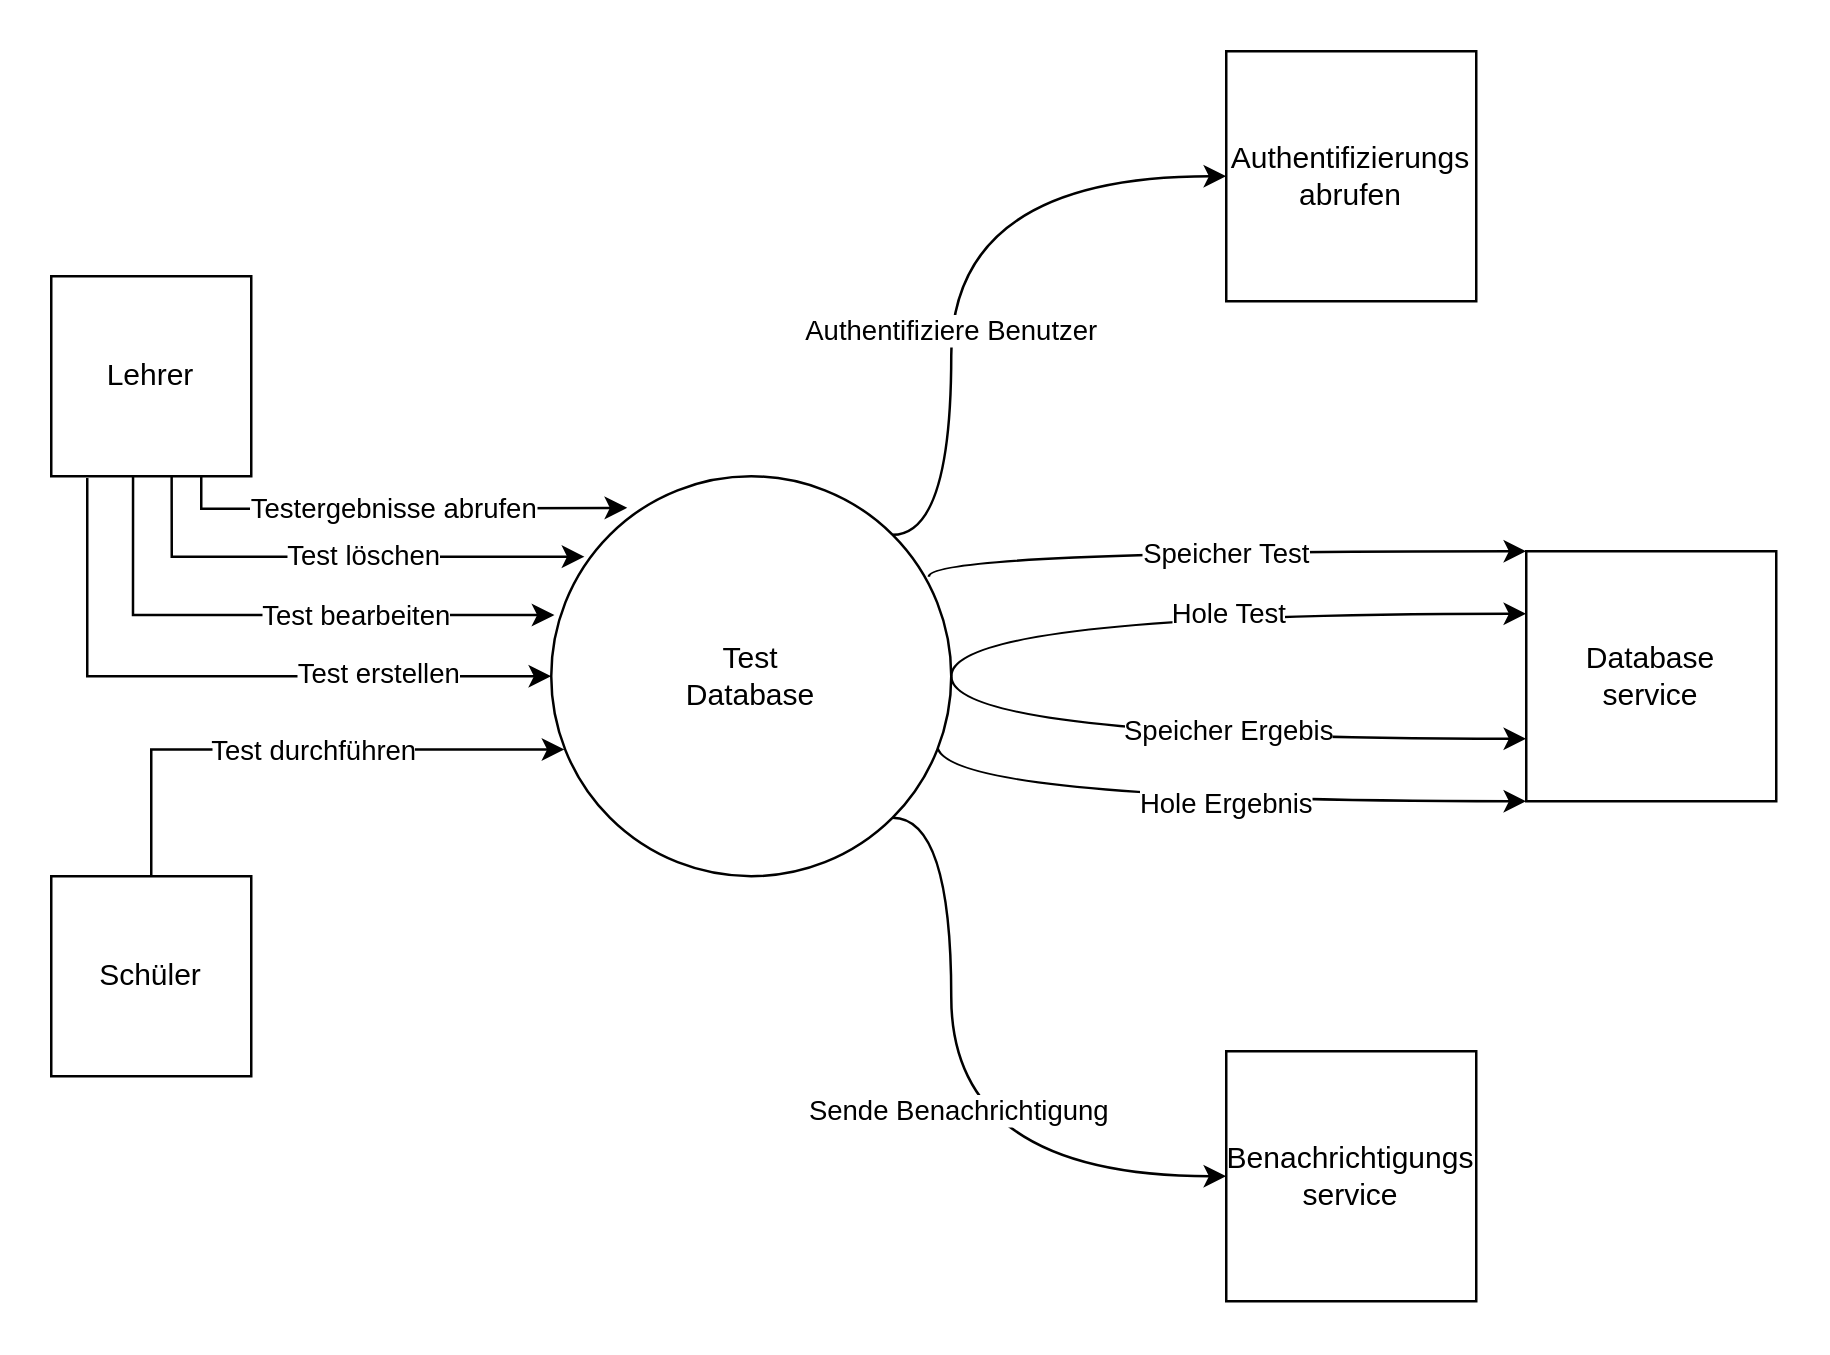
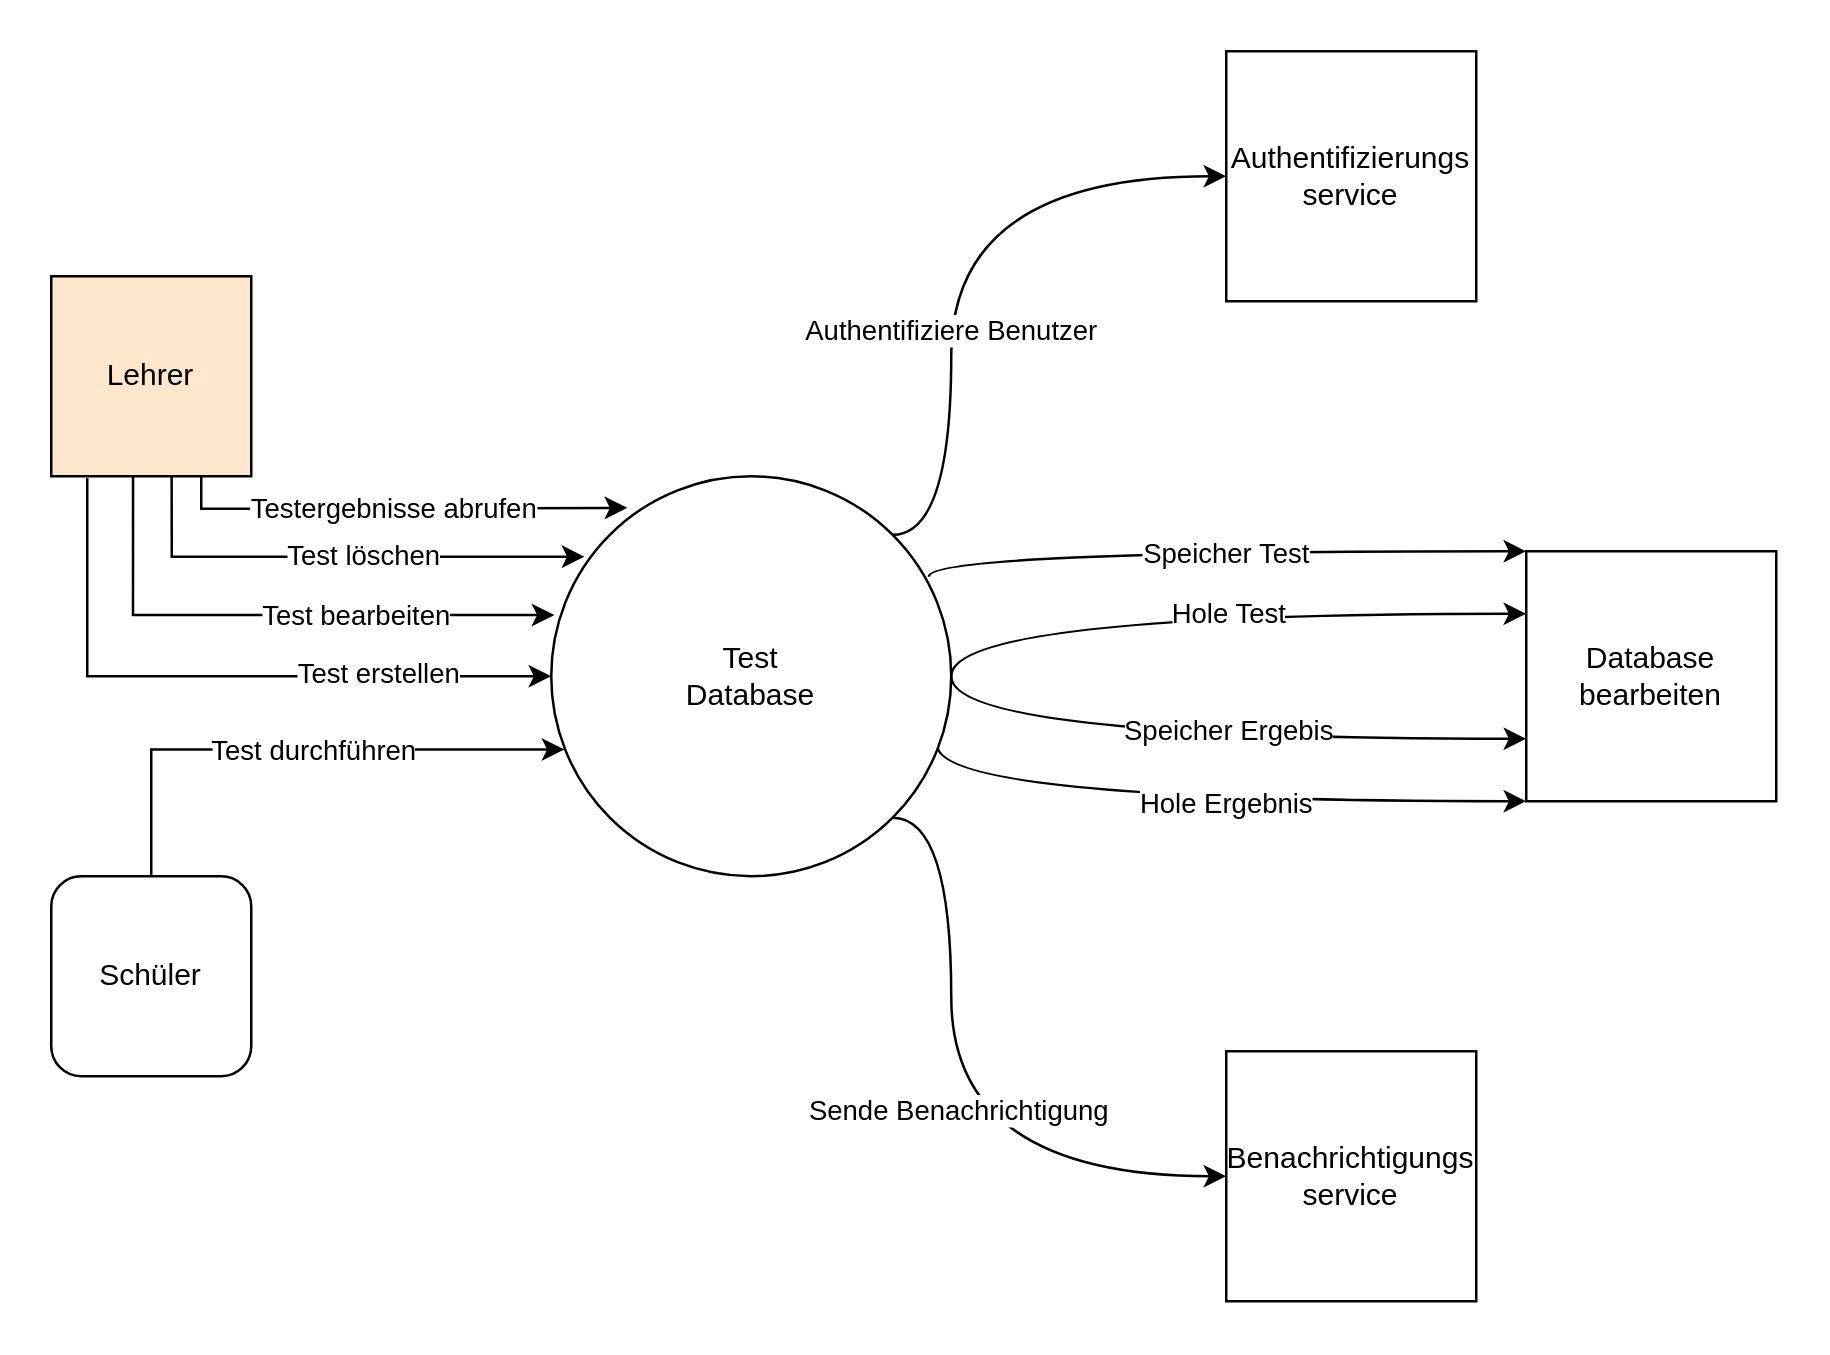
  <mxCell id="0" />
  <mxCell id="1" parent="0" />
  <mxCell id="2" style="edgeStyle=orthogonalEdgeStyle;rounded=0;orthogonalLoop=1;jettySize=auto;html=1;exitX=1;exitY=0;exitDx=0;exitDy=0;entryX=0;entryY=0.5;entryDx=0;entryDy=0;elbow=vertical;curved=1;" edge="1" parent="1" source="14" target="15"><mxGeometry relative="1" as="geometry"><Array as="points"><mxPoint x="380" y="213" /><mxPoint x="380" y="70" /></Array></mxGeometry></mxCell>
  <mxCell id="3" value="Authentifiziere Benutzer" style="edgeLabel;html=1;align=center;verticalAlign=middle;resizable=0;points=[];" vertex="1" connectable="0" parent="2"><mxGeometry x="-0.245" y="1" relative="1" as="geometry"><mxPoint as="offset" /></mxGeometry></mxCell>
  <mxCell id="4" style="edgeStyle=orthogonalEdgeStyle;curved=1;rounded=0;orthogonalLoop=1;jettySize=auto;html=1;exitX=1;exitY=1;exitDx=0;exitDy=0;entryX=0;entryY=0.5;entryDx=0;entryDy=0;elbow=vertical;" edge="1" parent="1" source="14" target="29"><mxGeometry relative="1" as="geometry"><Array as="points"><mxPoint x="380" y="327" /><mxPoint x="380" y="470" /></Array></mxGeometry></mxCell>
  <mxCell id="5" value="Sende Benachrichtigung" style="edgeLabel;html=1;align=center;verticalAlign=middle;resizable=0;points=[];" vertex="1" connectable="0" parent="4"><mxGeometry x="0.013" y="2" relative="1" as="geometry"><mxPoint as="offset" /></mxGeometry></mxCell>
  <mxCell id="6" style="edgeStyle=orthogonalEdgeStyle;curved=1;rounded=0;orthogonalLoop=1;jettySize=auto;html=1;exitX=0.944;exitY=0.251;exitDx=0;exitDy=0;entryX=0;entryY=0;entryDx=0;entryDy=0;elbow=vertical;exitPerimeter=0;" edge="1" parent="1" source="14" target="30"><mxGeometry relative="1" as="geometry"><Array as="points"><mxPoint x="371" y="220" /></Array></mxGeometry></mxCell>
  <mxCell id="7" value="Speicher Test" style="edgeLabel;html=1;align=center;verticalAlign=middle;resizable=0;points=[];" vertex="1" connectable="0" parent="6"><mxGeometry x="-0.258" y="-2" relative="1" as="geometry"><mxPoint x="37" y="-2" as="offset" /></mxGeometry></mxCell>
  <mxCell id="8" style="edgeStyle=orthogonalEdgeStyle;curved=1;rounded=0;orthogonalLoop=1;jettySize=auto;html=1;exitX=0.965;exitY=0.672;exitDx=0;exitDy=0;entryX=0;entryY=1;entryDx=0;entryDy=0;elbow=vertical;exitPerimeter=0;" edge="1" parent="1" source="14" target="30"><mxGeometry relative="1" as="geometry"><Array as="points"><mxPoint x="374" y="320" /></Array></mxGeometry></mxCell>
  <mxCell id="9" value="Hole Ergebnis" style="edgeLabel;html=1;align=center;verticalAlign=middle;resizable=0;points=[];" vertex="1" connectable="0" parent="8"><mxGeometry x="-0.161" y="2" relative="1" as="geometry"><mxPoint x="30" y="2" as="offset" /></mxGeometry></mxCell>
  <mxCell id="10" style="edgeStyle=orthogonalEdgeStyle;curved=1;rounded=0;orthogonalLoop=1;jettySize=auto;html=1;exitX=1;exitY=0.5;exitDx=0;exitDy=0;entryX=0;entryY=0.25;entryDx=0;entryDy=0;elbow=vertical;" edge="1" parent="1" source="14" target="30"><mxGeometry relative="1" as="geometry"><Array as="points"><mxPoint x="380" y="245" /></Array></mxGeometry></mxCell>
  <mxCell id="11" value="Hole Test" style="edgeLabel;html=1;align=center;verticalAlign=middle;resizable=0;points=[];" vertex="1" connectable="0" parent="10"><mxGeometry x="-0.328" y="1" relative="1" as="geometry"><mxPoint x="49" as="offset" /></mxGeometry></mxCell>
  <mxCell id="12" style="edgeStyle=orthogonalEdgeStyle;curved=1;rounded=0;orthogonalLoop=1;jettySize=auto;html=1;exitX=1;exitY=0.5;exitDx=0;exitDy=0;entryX=0;entryY=0.75;entryDx=0;entryDy=0;elbow=vertical;" edge="1" parent="1" source="14" target="30"><mxGeometry relative="1" as="geometry"><Array as="points"><mxPoint x="380" y="295" /></Array></mxGeometry></mxCell>
  <mxCell id="13" value="Speicher Ergebis" style="edgeLabel;html=1;align=center;verticalAlign=middle;resizable=0;points=[];" vertex="1" connectable="0" parent="12"><mxGeometry x="-0.059" y="4" relative="1" as="geometry"><mxPoint x="15" as="offset" /></mxGeometry></mxCell>
  <mxCell id="14" value="&lt;div&gt;Test&lt;/div&gt;&lt;div&gt;Database&lt;br&gt;&lt;/div&gt;" style="ellipse;whiteSpace=wrap;html=1;aspect=fixed;" vertex="1" parent="1"><mxGeometry x="220" y="190" width="160" height="160" as="geometry" /></mxCell>
- <mxCell id="15" value="&lt;div&gt;Authentifizierungs&lt;/div&gt;&lt;div&gt;abrufen&lt;/div&gt;" style="whiteSpace=wrap;html=1;aspect=fixed;" vertex="1" parent="1"><mxGeometry x="490" y="20" width="100" height="100" as="geometry" /></mxCell>
+ <mxCell id="15" value="&lt;div&gt;Authentifizierungs&lt;/div&gt;&lt;div&gt;service&lt;/div&gt;" style="whiteSpace=wrap;html=1;aspect=fixed;" vertex="1" parent="1"><mxGeometry x="490" y="20" width="100" height="100" as="geometry" /></mxCell>
  <mxCell id="16" style="edgeStyle=orthogonalEdgeStyle;rounded=0;orthogonalLoop=1;jettySize=auto;html=1;exitX=0.5;exitY=0;exitDx=0;exitDy=0;entryX=0.033;entryY=0.683;entryDx=0;entryDy=0;entryPerimeter=0;elbow=vertical;" edge="1" parent="1" source="18" target="14"><mxGeometry relative="1" as="geometry" /></mxCell>
  <mxCell id="17" value="Test durchführen" style="edgeLabel;html=1;align=center;verticalAlign=middle;resizable=0;points=[];" vertex="1" connectable="0" parent="16"><mxGeometry x="0.069" relative="1" as="geometry"><mxPoint as="offset" /></mxGeometry></mxCell>
- <mxCell id="18" value="&lt;div&gt;Schüler&lt;/div&gt;" style="whiteSpace=wrap;html=1;aspect=fixed;" vertex="1" parent="1"><mxGeometry x="20" y="350" width="80" height="80" as="geometry" /></mxCell>
+ <mxCell id="18" value="&lt;div&gt;Schüler&lt;/div&gt;" style="whiteSpace=wrap;html=1;aspect=fixed;rounded=1;" vertex="1" parent="1"><mxGeometry x="20" y="350" width="80" height="80" as="geometry" /></mxCell>
  <mxCell id="19" style="edgeStyle=orthogonalEdgeStyle;rounded=0;orthogonalLoop=1;jettySize=auto;html=1;exitX=0.409;exitY=0.995;exitDx=0;exitDy=0;entryX=0.008;entryY=0.347;entryDx=0;entryDy=0;elbow=vertical;entryPerimeter=0;exitPerimeter=0;" edge="1" parent="1" source="28" target="14"><mxGeometry relative="1" as="geometry" /></mxCell>
  <mxCell id="20" value="&lt;div&gt;&lt;br&gt;&lt;/div&gt;&lt;div&gt;&lt;br&gt;&lt;/div&gt;" style="edgeLabel;html=1;align=center;verticalAlign=middle;resizable=0;points=[];" vertex="1" connectable="0" parent="19"><mxGeometry x="0.389" y="-1" relative="1" as="geometry"><mxPoint as="offset" /></mxGeometry></mxCell>
  <mxCell id="21" value="&lt;div&gt;Test bearbeiten&lt;/div&gt;" style="edgeLabel;html=1;align=center;verticalAlign=middle;resizable=0;points=[];" vertex="1" connectable="0" parent="19"><mxGeometry x="0.096" relative="1" as="geometry"><mxPoint x="22" as="offset" /></mxGeometry></mxCell>
  <mxCell id="22" style="edgeStyle=orthogonalEdgeStyle;rounded=0;orthogonalLoop=1;jettySize=auto;html=1;exitX=0.18;exitY=1.009;exitDx=0;exitDy=0;entryX=0;entryY=0.5;entryDx=0;entryDy=0;elbow=vertical;exitPerimeter=0;" edge="1" parent="1" source="28" target="14"><mxGeometry relative="1" as="geometry" /></mxCell>
  <mxCell id="23" value="&lt;div&gt;Test erstellen&lt;/div&gt;" style="edgeLabel;html=1;align=center;verticalAlign=middle;resizable=0;points=[];" vertex="1" connectable="0" parent="22"><mxGeometry x="0.483" y="2" relative="1" as="geometry"><mxPoint x="-1" as="offset" /></mxGeometry></mxCell>
  <mxCell id="24" style="edgeStyle=orthogonalEdgeStyle;rounded=0;orthogonalLoop=1;jettySize=auto;html=1;exitX=0.602;exitY=0.995;exitDx=0;exitDy=0;entryX=0.083;entryY=0.201;entryDx=0;entryDy=0;elbow=vertical;entryPerimeter=0;exitPerimeter=0;" edge="1" parent="1" source="28" target="14"><mxGeometry relative="1" as="geometry" /></mxCell>
  <mxCell id="25" value="Test löschen" style="edgeLabel;html=1;align=center;verticalAlign=middle;resizable=0;points=[];" vertex="1" connectable="0" parent="24"><mxGeometry x="-0.148" y="1" relative="1" as="geometry"><mxPoint x="25" as="offset" /></mxGeometry></mxCell>
  <mxCell id="26" style="edgeStyle=orthogonalEdgeStyle;rounded=0;orthogonalLoop=1;jettySize=auto;html=1;exitX=0.75;exitY=1;exitDx=0;exitDy=0;elbow=vertical;entryX=0.19;entryY=0.079;entryDx=0;entryDy=0;entryPerimeter=0;" edge="1" parent="1" source="28" target="14"><mxGeometry relative="1" as="geometry"><mxPoint x="256" y="190" as="targetPoint" /><Array as="points"><mxPoint x="80" y="203" /><mxPoint x="100" y="203" /></Array></mxGeometry></mxCell>
  <mxCell id="27" value="&lt;div&gt;Testergebnisse abrufen&lt;/div&gt;" style="edgeLabel;html=1;align=center;verticalAlign=middle;resizable=0;points=[];" vertex="1" connectable="0" parent="26"><mxGeometry x="-0.265" y="3" relative="1" as="geometry"><mxPoint x="23" y="3" as="offset" /></mxGeometry></mxCell>
- <mxCell id="28" value="&lt;div&gt;Lehrer&lt;/div&gt;" style="whiteSpace=wrap;html=1;aspect=fixed;" vertex="1" parent="1"><mxGeometry x="20" y="110" width="80" height="80" as="geometry" /></mxCell>
+ <mxCell id="28" value="&lt;div&gt;Lehrer&lt;/div&gt;" style="whiteSpace=wrap;html=1;aspect=fixed;fillColor=#ffe6cc;" vertex="1" parent="1"><mxGeometry x="20" y="110" width="80" height="80" as="geometry" /></mxCell>
  <mxCell id="29" value="&lt;div&gt;Benachrichtigungs&lt;/div&gt;&lt;div&gt;service&lt;br&gt;&lt;/div&gt;" style="whiteSpace=wrap;html=1;aspect=fixed;" vertex="1" parent="1"><mxGeometry x="490" y="420" width="100" height="100" as="geometry" /></mxCell>
- <mxCell id="30" value="&lt;div&gt;Database&lt;/div&gt;&lt;div&gt;service&lt;br&gt;&lt;/div&gt;" style="whiteSpace=wrap;html=1;aspect=fixed;" vertex="1" parent="1"><mxGeometry x="610" y="220" width="100" height="100" as="geometry" /></mxCell>
+ <mxCell id="30" value="&lt;div&gt;Database&lt;/div&gt;&lt;div&gt;bearbeiten&lt;br&gt;&lt;/div&gt;" style="whiteSpace=wrap;html=1;aspect=fixed;" vertex="1" parent="1"><mxGeometry x="610" y="220" width="100" height="100" as="geometry" /></mxCell>
